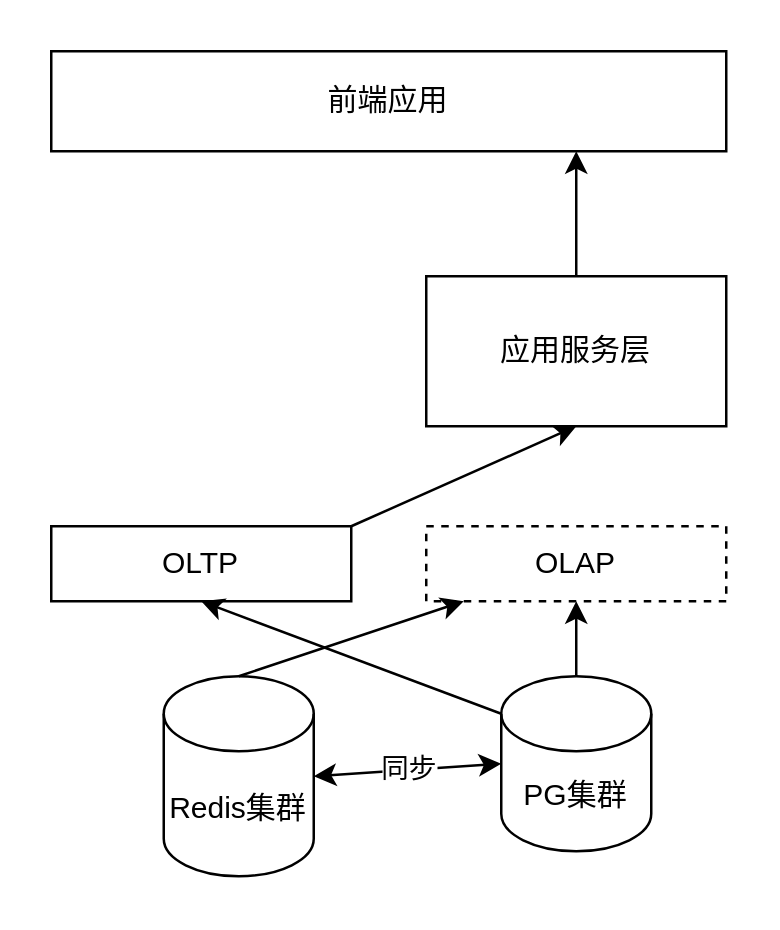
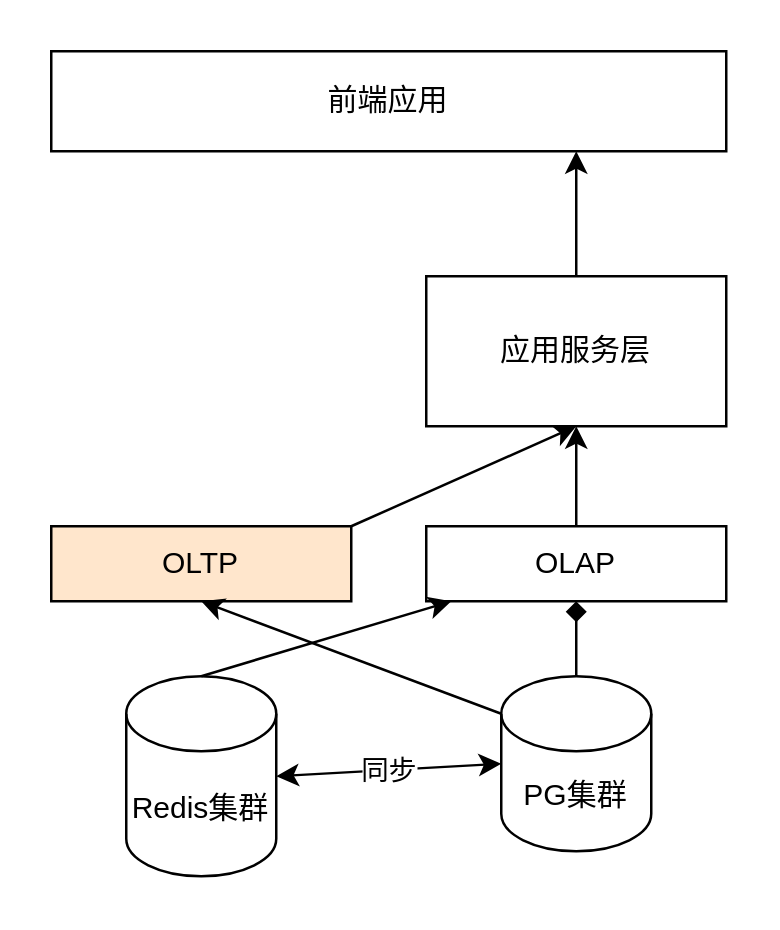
  <mxCell id="0" />
  <mxCell id="1" parent="0" />
  <mxCell id="2" value="前端应用" style="rounded=0;whiteSpace=wrap;html=1;" vertex="1" parent="1"><mxGeometry x="20" y="20" width="270" height="40" as="geometry" /></mxCell>
  <mxCell id="3" value="应用服务层" style="rounded=0;whiteSpace=wrap;html=1;" vertex="1" parent="1"><mxGeometry x="170" y="110" width="120" height="60" as="geometry" /></mxCell>
  <mxCell id="4" value="PG集群" style="shape=cylinder3;whiteSpace=wrap;html=1;boundedLbl=1;backgroundOutline=1;size=15;" vertex="1" parent="1"><mxGeometry x="200" y="270" width="60" height="70" as="geometry" /></mxCell>
- <mxCell id="5" value="Redis集群" style="shape=cylinder3;whiteSpace=wrap;html=1;boundedLbl=1;backgroundOutline=1;size=15;" vertex="1" parent="1"><mxGeometry x="65" y="270" width="60" height="80" as="geometry" /></mxCell>
- <mxCell id="6" value="OLTP" style="rounded=0;whiteSpace=wrap;html=1;" vertex="1" parent="1"><mxGeometry x="20" y="210" width="120" height="30" as="geometry" /></mxCell>
- <mxCell id="7" value="OLAP" style="rounded=0;whiteSpace=wrap;html=1;dashed=1;" vertex="1" parent="1"><mxGeometry x="170" y="210" width="120" height="30" as="geometry" /></mxCell>
+ <mxCell id="5" value="Redis集群" style="shape=cylinder3;whiteSpace=wrap;html=1;boundedLbl=1;backgroundOutline=1;size=15;" vertex="1" parent="1"><mxGeometry x="50" y="270" width="60" height="80" as="geometry" /></mxCell>
+ <mxCell id="6" value="OLTP" style="rounded=0;whiteSpace=wrap;html=1;fillColor=#ffe6cc;" vertex="1" parent="1"><mxGeometry x="20" y="210" width="120" height="30" as="geometry" /></mxCell>
+ <mxCell id="7" value="OLAP" style="rounded=0;whiteSpace=wrap;html=1;" vertex="1" parent="1"><mxGeometry x="170" y="210" width="120" height="30" as="geometry" /></mxCell>
  <mxCell id="8" value="" style="endArrow=classic;html=1;rounded=0;exitX=0.5;exitY=0;exitDx=0;exitDy=0;" edge="1" parent="1" source="3"><mxGeometry width="50" height="50" relative="1" as="geometry"><mxPoint x="200" y="340" as="sourcePoint" /><mxPoint x="230" y="60" as="targetPoint" /></mxGeometry></mxCell>
  <mxCell id="9" value="同步" style="endArrow=classic;startArrow=classic;html=1;rounded=0;entryX=0;entryY=0.5;entryDx=0;entryDy=0;entryPerimeter=0;exitX=1;exitY=0.5;exitDx=0;exitDy=0;exitPerimeter=0;" edge="1" parent="1" source="5" target="4"><mxGeometry width="50" height="50" relative="1" as="geometry"><mxPoint x="200" y="220" as="sourcePoint" /><mxPoint x="250" y="170" as="targetPoint" /></mxGeometry></mxCell>
  <mxCell id="10" value="" style="endArrow=classic;html=1;rounded=0;exitX=0.5;exitY=0;exitDx=0;exitDy=0;exitPerimeter=0;" edge="1" parent="1" source="5" target="7"><mxGeometry width="50" height="50" relative="1" as="geometry"><mxPoint x="200" y="220" as="sourcePoint" /><mxPoint x="250" y="170" as="targetPoint" /></mxGeometry></mxCell>
- <mxCell id="11" value="" style="endArrow=classic;html=1;rounded=0;exitX=0.5;exitY=0;exitDx=0;exitDy=0;exitPerimeter=0;entryX=0.5;entryY=1;entryDx=0;entryDy=0;" edge="1" parent="1" source="4" target="7"><mxGeometry width="50" height="50" relative="1" as="geometry"><mxPoint x="200" y="220" as="sourcePoint" /><mxPoint x="250" y="170" as="targetPoint" /></mxGeometry></mxCell>
+ <mxCell id="11" value="" style="endArrow=diamond;html=1;rounded=0;exitX=0.5;exitY=0;exitDx=0;exitDy=0;exitPerimeter=0;entryX=0.5;entryY=1;entryDx=0;entryDy=0;" edge="1" parent="1" source="4" target="7"><mxGeometry width="50" height="50" relative="1" as="geometry"><mxPoint x="200" y="220" as="sourcePoint" /><mxPoint x="250" y="170" as="targetPoint" /></mxGeometry></mxCell>
+ <mxCell id="12" value="" style="endArrow=classic;html=1;rounded=0;entryX=0.5;entryY=1;entryDx=0;entryDy=0;exitX=0.5;exitY=0;exitDx=0;exitDy=0;" edge="1" parent="1" source="7" target="3"><mxGeometry width="50" height="50" relative="1" as="geometry"><mxPoint x="200" y="220" as="sourcePoint" /><mxPoint x="250" y="170" as="targetPoint" /></mxGeometry></mxCell>
  <mxCell id="13" value="" style="endArrow=classic;html=1;rounded=0;entryX=0.5;entryY=1;entryDx=0;entryDy=0;exitX=0;exitY=0;exitDx=0;exitDy=15;exitPerimeter=0;" edge="1" parent="1" source="4" target="6"><mxGeometry width="50" height="50" relative="1" as="geometry"><mxPoint x="200" y="220" as="sourcePoint" /><mxPoint x="250" y="170" as="targetPoint" /></mxGeometry></mxCell>
  <mxCell id="14" value="" style="endArrow=classic;html=1;rounded=0;entryX=0.5;entryY=1;entryDx=0;entryDy=0;" edge="1" parent="1" target="3"><mxGeometry width="50" height="50" relative="1" as="geometry"><mxPoint x="140" y="210" as="sourcePoint" /><mxPoint x="250" y="170" as="targetPoint" /></mxGeometry></mxCell>
